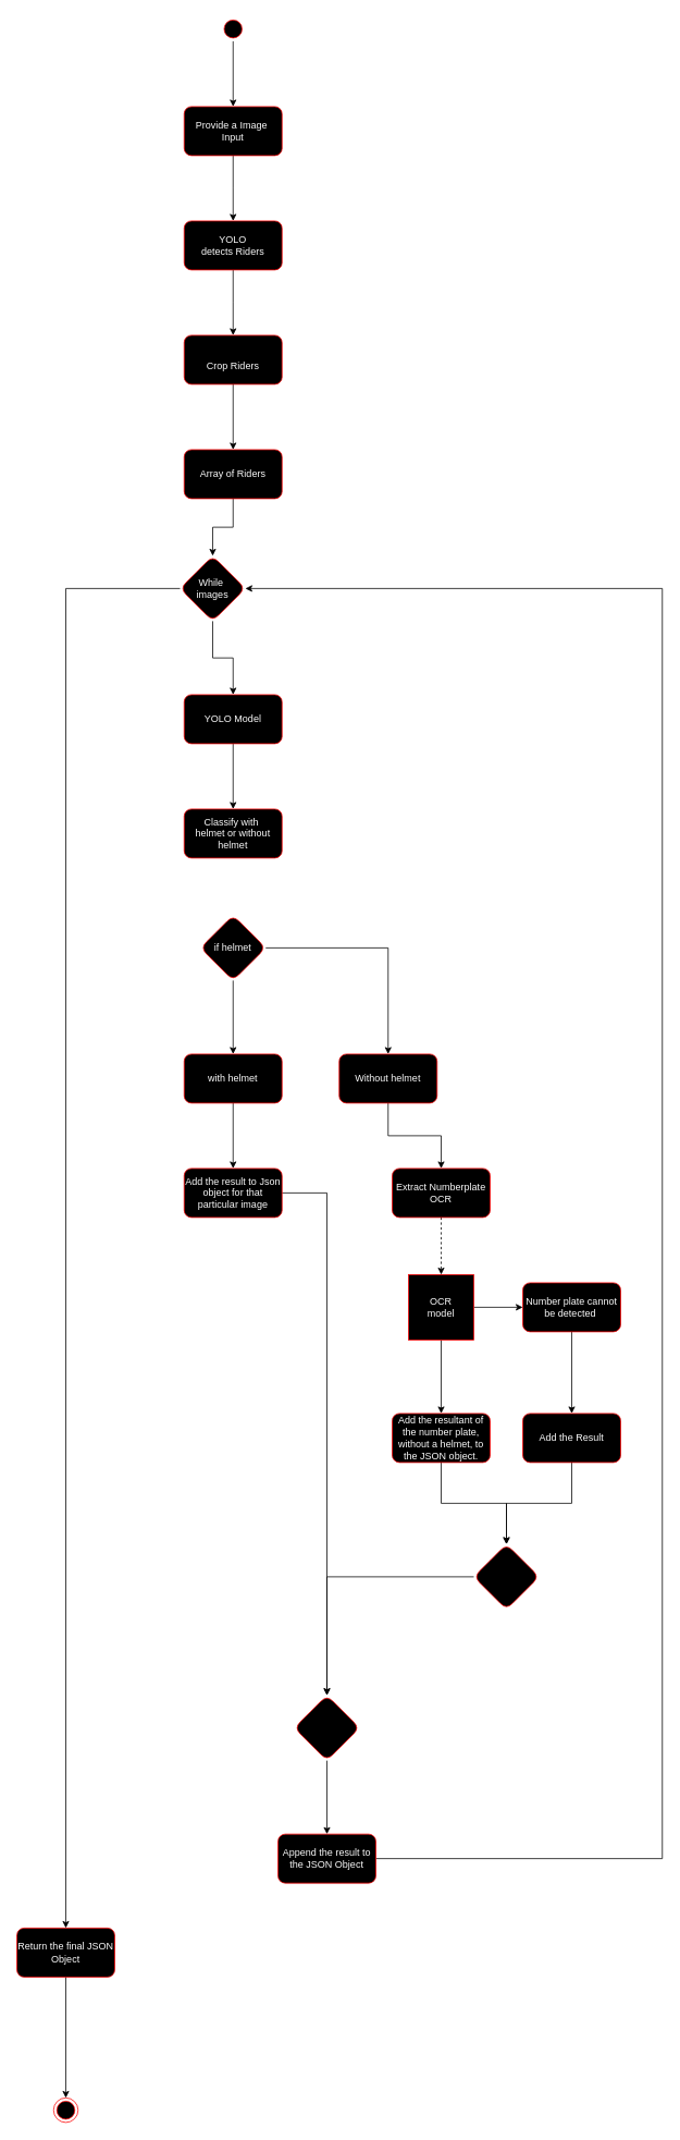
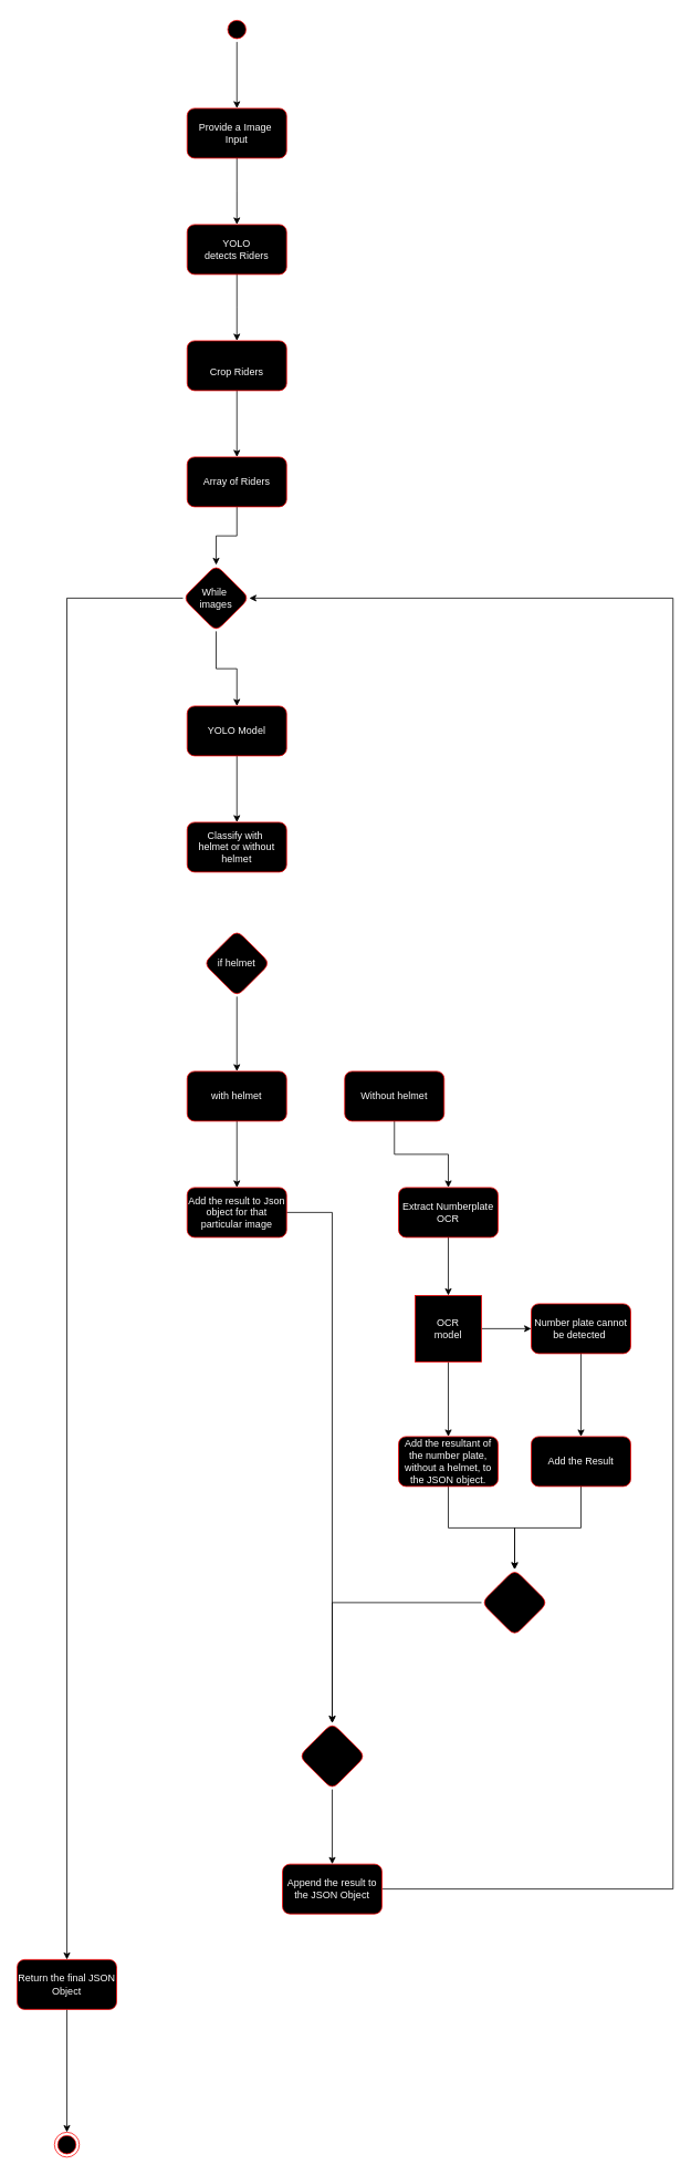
  <mxCell id="0" />
  <mxCell id="1" parent="0" />
  <mxCell id="2" value="" style="edgeStyle=orthogonalEdgeStyle;rounded=0;orthogonalLoop=1;jettySize=auto;html=1;" parent="1" source="3" target="5" edge="1"><mxGeometry relative="1" as="geometry" /></mxCell>
  <mxCell id="3" value="" style="ellipse;html=1;shape=startState;fillColor=#000000;strokeColor=#ff0000;fontColor=#FCFCFC;" parent="1" vertex="1"><mxGeometry x="270" y="20" width="30" height="30" as="geometry" /></mxCell>
  <mxCell id="4" value="" style="edgeStyle=orthogonalEdgeStyle;rounded=0;orthogonalLoop=1;jettySize=auto;html=1;" parent="1" source="5" edge="1"><mxGeometry relative="1" as="geometry"><mxPoint x="285" y="270" as="targetPoint" /></mxGeometry></mxCell>
  <mxCell id="5" value="Provide a Image&amp;nbsp;&lt;div&gt;Input&lt;/div&gt;" style="rounded=1;whiteSpace=wrap;html=1;fillColor=#000000;strokeColor=#ff0000;fontColor=#FCFCFC;" parent="1" vertex="1"><mxGeometry x="225" y="130" width="120" height="60" as="geometry" /></mxCell>
  <mxCell id="6" value="" style="edgeStyle=orthogonalEdgeStyle;rounded=0;orthogonalLoop=1;jettySize=auto;html=1;" parent="1" source="7" target="9" edge="1"><mxGeometry relative="1" as="geometry" /></mxCell>
  <mxCell id="7" value="&lt;div&gt;&lt;br&gt;&lt;/div&gt;&lt;div&gt;Crop Riders&lt;/div&gt;" style="rounded=1;whiteSpace=wrap;html=1;fillColor=#000000;strokeColor=#ff0000;fontColor=#FCFCFC;" parent="1" vertex="1"><mxGeometry x="225" y="410" width="120" height="60" as="geometry" /></mxCell>
  <mxCell id="8" value="" style="edgeStyle=orthogonalEdgeStyle;rounded=0;orthogonalLoop=1;jettySize=auto;html=1;" parent="1" source="9" target="12" edge="1"><mxGeometry relative="1" as="geometry" /></mxCell>
  <mxCell id="9" value="Array of Riders" style="rounded=1;whiteSpace=wrap;html=1;fillColor=#000000;strokeColor=#ff0000;fontColor=#FCFCFC;" parent="1" vertex="1"><mxGeometry x="225" y="550" width="120" height="60" as="geometry" /></mxCell>
  <mxCell id="10" value="" style="edgeStyle=orthogonalEdgeStyle;rounded=0;orthogonalLoop=1;jettySize=auto;html=1;" parent="1" source="12" target="14" edge="1"><mxGeometry relative="1" as="geometry" /></mxCell>
  <mxCell id="11" style="edgeStyle=orthogonalEdgeStyle;rounded=0;orthogonalLoop=1;jettySize=auto;html=1;entryX=0.5;entryY=0;entryDx=0;entryDy=0;" parent="1" source="12" target="43" edge="1"><mxGeometry relative="1" as="geometry"><mxPoint x="80" y="2352" as="targetPoint" /></mxGeometry></mxCell>
  <mxCell id="12" value="While&amp;nbsp;&lt;div&gt;images&lt;/div&gt;" style="rhombus;whiteSpace=wrap;html=1;fillColor=#000000;strokeColor=#ff0000;rounded=1;fontColor=#FCFCFC;" parent="1" vertex="1"><mxGeometry x="220" y="680" width="80" height="80" as="geometry" /></mxCell>
  <mxCell id="13" value="" style="edgeStyle=orthogonalEdgeStyle;rounded=0;orthogonalLoop=1;jettySize=auto;html=1;" parent="1" source="14" target="15" edge="1"><mxGeometry relative="1" as="geometry" /></mxCell>
  <mxCell id="14" value="YOLO Model" style="rounded=1;whiteSpace=wrap;html=1;fillColor=#000000;strokeColor=#ff0000;fontColor=#FCFCFC;" parent="1" vertex="1"><mxGeometry x="225" y="850" width="120" height="60" as="geometry" /></mxCell>
  <mxCell id="15" value="Classify with&amp;nbsp;&lt;div&gt;helmet or without helmet&lt;/div&gt;" style="rounded=1;whiteSpace=wrap;html=1;fillColor=#000000;strokeColor=#ff0000;fontColor=#FCFCFC;" parent="1" vertex="1"><mxGeometry x="225" y="990" width="120" height="60" as="geometry" /></mxCell>
  <mxCell id="16" value="" style="edgeStyle=orthogonalEdgeStyle;rounded=0;orthogonalLoop=1;jettySize=auto;html=1;" parent="1" source="18" target="20" edge="1"><mxGeometry relative="1" as="geometry" /></mxCell>
- <mxCell id="17" value="" style="edgeStyle=orthogonalEdgeStyle;rounded=0;orthogonalLoop=1;jettySize=auto;html=1;" parent="1" source="18" target="22" edge="1"><mxGeometry relative="1" as="geometry" /></mxCell>
  <mxCell id="18" value="if helmet" style="rhombus;whiteSpace=wrap;html=1;fillColor=#000000;strokeColor=#ff0000;fontColor=#FCFCFC;rounded=1;" parent="1" vertex="1"><mxGeometry x="245" y="1120" width="80" height="80" as="geometry" /></mxCell>
  <mxCell id="19" value="" style="edgeStyle=orthogonalEdgeStyle;rounded=0;orthogonalLoop=1;jettySize=auto;html=1;" parent="1" source="20" target="31" edge="1"><mxGeometry relative="1" as="geometry" /></mxCell>
  <mxCell id="20" value="with helmet" style="rounded=1;whiteSpace=wrap;html=1;fillColor=#000000;strokeColor=#ff0000;fontColor=#FCFCFC;" parent="1" vertex="1"><mxGeometry x="225" y="1290" width="120" height="60" as="geometry" /></mxCell>
  <mxCell id="21" value="" style="edgeStyle=orthogonalEdgeStyle;rounded=0;orthogonalLoop=1;jettySize=auto;html=1;" parent="1" source="22" target="24" edge="1"><mxGeometry relative="1" as="geometry" /></mxCell>
  <mxCell id="22" value="Without helmet" style="whiteSpace=wrap;html=1;fillColor=#000000;strokeColor=#ff0000;fontColor=#FCFCFC;rounded=1;" parent="1" vertex="1"><mxGeometry x="415" y="1290" width="120" height="60" as="geometry" /></mxCell>
- <mxCell id="23" value="" style="edgeStyle=orthogonalEdgeStyle;rounded=0;orthogonalLoop=1;jettySize=auto;html=1;dashed=1;" parent="1" source="24" target="27" edge="1"><mxGeometry relative="1" as="geometry" /></mxCell>
+ <mxCell id="23" value="" style="edgeStyle=orthogonalEdgeStyle;rounded=0;orthogonalLoop=1;jettySize=auto;html=1;" parent="1" source="24" target="27" edge="1"><mxGeometry relative="1" as="geometry" /></mxCell>
  <mxCell id="24" value="Extract Numberplate&lt;div&gt;OCR&lt;/div&gt;" style="whiteSpace=wrap;html=1;fillColor=#000000;strokeColor=#ff0000;fontColor=#FCFCFC;rounded=1;" parent="1" vertex="1"><mxGeometry x="480" y="1430" width="120" height="60" as="geometry" /></mxCell>
  <mxCell id="25" value="" style="edgeStyle=orthogonalEdgeStyle;rounded=0;orthogonalLoop=1;jettySize=auto;html=1;" parent="1" source="27" target="29" edge="1"><mxGeometry relative="1" as="geometry" /></mxCell>
  <mxCell id="26" value="" style="edgeStyle=orthogonalEdgeStyle;rounded=0;orthogonalLoop=1;jettySize=auto;html=1;" parent="1" source="27" target="33" edge="1"><mxGeometry relative="1" as="geometry" /></mxCell>
  <mxCell id="27" value="OCR&lt;div&gt;model&lt;/div&gt;" style="whiteSpace=wrap;html=1;fillColor=#000000;strokeColor=#ff0000;fontColor=#FCFCFC;rounded=0;" parent="1" vertex="1"><mxGeometry x="500" y="1560" width="80" height="80" as="geometry" /></mxCell>
  <mxCell id="28" style="edgeStyle=orthogonalEdgeStyle;rounded=0;orthogonalLoop=1;jettySize=auto;html=1;entryX=0.5;entryY=0;entryDx=0;entryDy=0;" parent="1" source="29" target="37" edge="1"><mxGeometry relative="1" as="geometry" /></mxCell>
  <mxCell id="29" value="Add the resultant of the number plate, without a helmet, to the JSON object." style="whiteSpace=wrap;html=1;fillColor=#000000;strokeColor=#ff0000;fontColor=#FCFCFC;rounded=1;" parent="1" vertex="1"><mxGeometry x="480" y="1730" width="120" height="60" as="geometry" /></mxCell>
  <mxCell id="30" value="" style="edgeStyle=orthogonalEdgeStyle;rounded=0;orthogonalLoop=1;jettySize=auto;html=1;" parent="1" source="31" target="39" edge="1"><mxGeometry relative="1" as="geometry" /></mxCell>
  <mxCell id="31" value="Add the result to Json object for that particular image" style="whiteSpace=wrap;html=1;fillColor=#000000;strokeColor=#ff0000;fontColor=#FCFCFC;rounded=1;" parent="1" vertex="1"><mxGeometry x="225" y="1430" width="120" height="60" as="geometry" /></mxCell>
  <mxCell id="32" value="" style="edgeStyle=orthogonalEdgeStyle;rounded=0;orthogonalLoop=1;jettySize=auto;html=1;" parent="1" source="33" target="35" edge="1"><mxGeometry relative="1" as="geometry" /></mxCell>
  <mxCell id="33" value="Number plate cannot be detected&amp;nbsp;" style="rounded=1;whiteSpace=wrap;html=1;fillColor=#000000;strokeColor=#ff0000;fontColor=#FCFCFC;" parent="1" vertex="1"><mxGeometry x="640" y="1570" width="120" height="60" as="geometry" /></mxCell>
  <mxCell id="34" value="" style="edgeStyle=orthogonalEdgeStyle;rounded=0;orthogonalLoop=1;jettySize=auto;html=1;" parent="1" source="35" target="37" edge="1"><mxGeometry relative="1" as="geometry" /></mxCell>
  <mxCell id="35" value="Add the Result" style="whiteSpace=wrap;html=1;fillColor=#000000;strokeColor=#ff0000;fontColor=#FCFCFC;rounded=1;" parent="1" vertex="1"><mxGeometry x="640" y="1730" width="120" height="60" as="geometry" /></mxCell>
  <mxCell id="36" style="edgeStyle=orthogonalEdgeStyle;rounded=0;orthogonalLoop=1;jettySize=auto;html=1;entryX=0.5;entryY=0;entryDx=0;entryDy=0;" parent="1" source="37" target="39" edge="1"><mxGeometry relative="1" as="geometry" /></mxCell>
  <mxCell id="37" value="" style="rhombus;whiteSpace=wrap;html=1;fillColor=#000000;strokeColor=#ff0000;fontColor=#FCFCFC;rounded=1;" parent="1" vertex="1"><mxGeometry x="580" y="1890" width="80" height="80" as="geometry" /></mxCell>
  <mxCell id="38" value="" style="edgeStyle=orthogonalEdgeStyle;rounded=0;orthogonalLoop=1;jettySize=auto;html=1;" parent="1" source="39" target="41" edge="1"><mxGeometry relative="1" as="geometry" /></mxCell>
  <mxCell id="39" value="" style="rhombus;whiteSpace=wrap;html=1;fillColor=#000000;strokeColor=#ff0000;fontColor=#FCFCFC;rounded=1;" parent="1" vertex="1"><mxGeometry x="360" y="2075" width="80" height="80" as="geometry" /></mxCell>
  <mxCell id="40" style="edgeStyle=orthogonalEdgeStyle;rounded=0;orthogonalLoop=1;jettySize=auto;html=1;entryX=1;entryY=0.5;entryDx=0;entryDy=0;exitX=1;exitY=0.5;exitDx=0;exitDy=0;" parent="1" source="41" target="12" edge="1"><mxGeometry relative="1" as="geometry"><mxPoint x="847.88" y="2233.43" as="sourcePoint" /><mxPoint x="710" y="710.07" as="targetPoint" /><Array as="points"><mxPoint x="811" y="2275" /><mxPoint x="811" y="720" /></Array></mxGeometry></mxCell>
  <mxCell id="41" value="Append the result to the JSON Object" style="whiteSpace=wrap;html=1;fillColor=#000000;strokeColor=#ff0000;fontColor=#FCFCFC;rounded=1;" parent="1" vertex="1"><mxGeometry x="340" y="2245" width="120" height="60" as="geometry" /></mxCell>
  <mxCell id="42" value="" style="edgeStyle=orthogonalEdgeStyle;rounded=0;orthogonalLoop=1;jettySize=auto;html=1;entryX=0.5;entryY=0;entryDx=0;entryDy=0;" parent="1" source="43" target="44" edge="1"><mxGeometry relative="1" as="geometry"><mxPoint x="80" y="2540" as="targetPoint" /></mxGeometry></mxCell>
  <mxCell id="43" value="Return the final JSON Object" style="whiteSpace=wrap;html=1;fillColor=#000000;strokeColor=#ff0000;fontColor=#FCFCFC;rounded=1;" parent="1" vertex="1"><mxGeometry x="20" y="2360" width="120" height="60" as="geometry" /></mxCell>
  <mxCell id="44" value="" style="ellipse;html=1;shape=endState;fillColor=#000000;strokeColor=#ff0000;" parent="1" vertex="1"><mxGeometry x="65" y="2568" width="30" height="30" as="geometry" /></mxCell>
  <mxCell id="45" value="" style="edgeStyle=orthogonalEdgeStyle;rounded=0;orthogonalLoop=1;jettySize=auto;html=1;" edge="1" parent="1" source="46"><mxGeometry relative="1" as="geometry"><mxPoint x="285" y="410" as="targetPoint" /></mxGeometry></mxCell>
  <mxCell id="46" value="&lt;div&gt;YOLO&lt;/div&gt;&lt;div&gt;detects Riders&lt;/div&gt;" style="rounded=1;whiteSpace=wrap;html=1;fillColor=#000000;strokeColor=#ff0000;fontColor=#FCFCFC;" vertex="1" parent="1"><mxGeometry x="225" y="270" width="120" height="60" as="geometry" /></mxCell>
